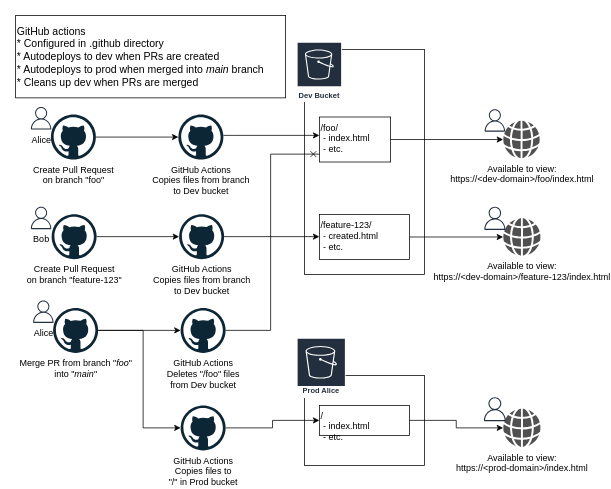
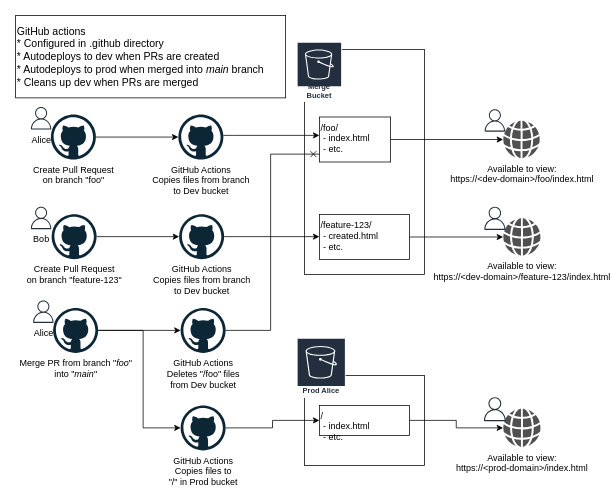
  <mxCell id="0" />
  <mxCell id="1" parent="0" />
  <mxCell id="2" value="" style="rounded=0;whiteSpace=wrap;html=1;" vertex="1" parent="1"><mxGeometry x="405" y="65.5" width="160" height="300" as="geometry" /></mxCell>
- <mxCell id="3" value="Dev Bucket" style="outlineConnect=0;fontColor=#232F3E;gradientColor=none;strokeColor=#ffffff;fillColor=#232F3E;dashed=0;verticalLabelPosition=middle;verticalAlign=bottom;align=center;html=1;whiteSpace=wrap;fontSize=10;fontStyle=1;spacing=3;shape=mxgraph.aws4.productIcon;prIcon=mxgraph.aws4.s3;" vertex="1" parent="1"><mxGeometry x="395" y="55.5" width="60" height="80" as="geometry" /></mxCell>
+ <mxCell id="3" value="Merge Bucket" style="outlineConnect=0;fontColor=#232F3E;gradientColor=none;strokeColor=#ffffff;fillColor=#232F3E;dashed=0;verticalLabelPosition=middle;verticalAlign=bottom;align=center;html=1;whiteSpace=wrap;fontSize=10;fontStyle=1;spacing=3;shape=mxgraph.aws4.productIcon;prIcon=mxgraph.aws4.s3;" vertex="1" parent="1"><mxGeometry x="395" y="55.5" width="60" height="80" as="geometry" /></mxCell>
  <mxCell id="4" style="edgeStyle=orthogonalEdgeStyle;rounded=0;orthogonalLoop=1;jettySize=auto;html=1;" edge="1" parent="1" source="5" target="8"><mxGeometry relative="1" as="geometry" /></mxCell>
  <mxCell id="5" value="Create Pull Request&lt;br&gt;&lt;div&gt;on branch &quot;foo&quot;&lt;/div&gt;" style="dashed=0;outlineConnect=0;html=1;align=center;labelPosition=center;verticalLabelPosition=bottom;verticalAlign=top;shape=mxgraph.weblogos.github" vertex="1" parent="1"><mxGeometry x="67" y="152.25" width="60" height="60" as="geometry" /></mxCell>
  <mxCell id="6" value="Alice" style="outlineConnect=0;gradientColor=none;fillColor=#232F3E;strokeColor=none;dashed=0;verticalLabelPosition=bottom;verticalAlign=top;align=center;html=1;fontSize=12;fontStyle=0;aspect=fixed;shape=mxgraph.aws4.user;" vertex="1" parent="1"><mxGeometry x="39" y="142.25" width="30" height="30" as="geometry" /></mxCell>
  <mxCell id="7" style="edgeStyle=orthogonalEdgeStyle;rounded=0;orthogonalLoop=1;jettySize=auto;html=1;" edge="1" parent="1" source="8" target="10"><mxGeometry relative="1" as="geometry"><Array as="points"><mxPoint x="310" y="180" /><mxPoint x="310" y="180" /></Array></mxGeometry></mxCell>
  <mxCell id="8" value="GitHub Actions&lt;br&gt;Copies files from branch&lt;br&gt; to Dev bucket" style="dashed=0;outlineConnect=0;html=1;align=center;labelPosition=center;verticalLabelPosition=bottom;verticalAlign=top;shape=mxgraph.weblogos.github" vertex="1" parent="1"><mxGeometry x="237" y="152.25" width="60" height="60" as="geometry" /></mxCell>
  <mxCell id="9" style="edgeStyle=orthogonalEdgeStyle;rounded=0;orthogonalLoop=1;jettySize=auto;html=1;fontColor=#000000;" edge="1" parent="1" source="10" target="28"><mxGeometry relative="1" as="geometry" /></mxCell>
  <mxCell id="10" value="/foo/&lt;br&gt;&amp;nbsp;- index.html&lt;br&gt;&amp;nbsp;- etc." style="rounded=0;whiteSpace=wrap;html=1;verticalAlign=top;align=left;" vertex="1" parent="1"><mxGeometry x="425" y="155.5" width="95" height="60" as="geometry" /></mxCell>
  <mxCell id="11" style="edgeStyle=orthogonalEdgeStyle;rounded=0;orthogonalLoop=1;jettySize=auto;html=1;" edge="1" parent="1" source="12" target="15"><mxGeometry relative="1" as="geometry" /></mxCell>
  <mxCell id="12" value="Create Pull Request&lt;br&gt;&lt;div&gt;on branch &quot;feature-123&quot;&lt;/div&gt;" style="dashed=0;outlineConnect=0;html=1;align=center;labelPosition=center;verticalLabelPosition=bottom;verticalAlign=top;shape=mxgraph.weblogos.github" vertex="1" parent="1"><mxGeometry x="68" y="285" width="60" height="60" as="geometry" /></mxCell>
  <mxCell id="13" value="Bob" style="outlineConnect=0;gradientColor=none;fillColor=#232F3E;strokeColor=none;dashed=0;verticalLabelPosition=bottom;verticalAlign=top;align=center;html=1;fontSize=12;fontStyle=0;aspect=fixed;shape=mxgraph.aws4.user;" vertex="1" parent="1"><mxGeometry x="39" y="275" width="30" height="30" as="geometry" /></mxCell>
  <mxCell id="14" style="edgeStyle=orthogonalEdgeStyle;rounded=0;orthogonalLoop=1;jettySize=auto;html=1;" edge="1" parent="1" source="15" target="17"><mxGeometry relative="1" as="geometry"><Array as="points"><mxPoint x="390" y="315" /><mxPoint x="390" y="315" /></Array></mxGeometry></mxCell>
  <mxCell id="15" value="GitHub Actions&lt;br&gt;Copies files from branch&lt;br&gt; to Dev bucket" style="dashed=0;outlineConnect=0;html=1;align=center;labelPosition=center;verticalLabelPosition=bottom;verticalAlign=top;shape=mxgraph.weblogos.github" vertex="1" parent="1"><mxGeometry x="238" y="285" width="60" height="60" as="geometry" /></mxCell>
  <mxCell id="16" style="edgeStyle=orthogonalEdgeStyle;rounded=0;orthogonalLoop=1;jettySize=auto;html=1;fontColor=#000000;" edge="1" parent="1" source="17" target="18"><mxGeometry relative="1" as="geometry" /></mxCell>
  <mxCell id="17" value="/feature-123/&lt;br&gt;&amp;nbsp;- created.html&lt;br&gt;&amp;nbsp;- etc." style="rounded=0;whiteSpace=wrap;html=1;verticalAlign=top;align=left;" vertex="1" parent="1"><mxGeometry x="425" y="285.5" width="120" height="60" as="geometry" /></mxCell>
  <mxCell id="18" value="Available to view:&lt;br&gt;https://&amp;lt;dev-domain&amp;gt;/feature-123/index.html" style="pointerEvents=1;shadow=0;dashed=0;html=1;strokeColor=none;fillColor=#505050;labelPosition=center;verticalLabelPosition=bottom;verticalAlign=top;outlineConnect=0;align=center;shape=mxgraph.office.concepts.globe_internet;fontColor=#000000;" vertex="1" parent="1"><mxGeometry x="670" y="290.5" width="50" height="50" as="geometry" /></mxCell>
  <mxCell id="19" value="" style="outlineConnect=0;gradientColor=none;fillColor=#232F3E;strokeColor=none;dashed=0;verticalLabelPosition=bottom;verticalAlign=top;align=center;html=1;fontSize=12;fontStyle=0;aspect=fixed;shape=mxgraph.aws4.user;" vertex="1" parent="1"><mxGeometry x="644" y="275" width="30" height="31" as="geometry" /></mxCell>
  <mxCell id="20" style="edgeStyle=orthogonalEdgeStyle;rounded=0;orthogonalLoop=1;jettySize=auto;html=1;" edge="1" parent="1" source="22" target="25"><mxGeometry relative="1" as="geometry" /></mxCell>
  <mxCell id="21" style="edgeStyle=orthogonalEdgeStyle;rounded=0;orthogonalLoop=1;jettySize=auto;html=1;endArrow=classic;endFill=1;fontColor=#000000;" edge="1" parent="1" source="22" target="35"><mxGeometry relative="1" as="geometry"><Array as="points"><mxPoint x="190" y="440" /><mxPoint x="190" y="570" /></Array></mxGeometry></mxCell>
  <mxCell id="22" value="&lt;div&gt;Merge PR from branch &quot;&lt;i&gt;foo&lt;/i&gt;&quot;&lt;/div&gt;&lt;div&gt;into &quot;&lt;i&gt;main&lt;/i&gt;&quot;&lt;br&gt;&lt;/div&gt;" style="dashed=0;outlineConnect=0;html=1;align=center;labelPosition=center;verticalLabelPosition=bottom;verticalAlign=top;shape=mxgraph.weblogos.github" vertex="1" parent="1"><mxGeometry x="70" y="410" width="60" height="60" as="geometry" /></mxCell>
  <mxCell id="23" value="Alice" style="outlineConnect=0;gradientColor=none;fillColor=#232F3E;strokeColor=none;dashed=0;verticalLabelPosition=bottom;verticalAlign=top;align=center;html=1;fontSize=12;fontStyle=0;aspect=fixed;shape=mxgraph.aws4.user;" vertex="1" parent="1"><mxGeometry x="42" y="400" width="30" height="30" as="geometry" /></mxCell>
  <mxCell id="24" style="edgeStyle=orthogonalEdgeStyle;rounded=0;orthogonalLoop=1;jettySize=auto;html=1;fontColor=#000000;endArrow=cross;endFill=0;" edge="1" parent="1" source="25" target="10"><mxGeometry relative="1" as="geometry"><Array as="points"><mxPoint x="360" y="440" /><mxPoint x="360" y="205" /></Array></mxGeometry></mxCell>
  <mxCell id="25" value="GitHub Actions&lt;br&gt;&lt;div&gt;Deletes &quot;/foo&quot; files&lt;/div&gt;&lt;div&gt;from Dev bucket&lt;/div&gt;" style="dashed=0;outlineConnect=0;html=1;align=center;labelPosition=center;verticalLabelPosition=bottom;verticalAlign=top;shape=mxgraph.weblogos.github" vertex="1" parent="1"><mxGeometry x="240" y="410" width="60" height="60" as="geometry" /></mxCell>
  <mxCell id="26" value="GitHub actions&lt;br style=&quot;font-size: 14px;&quot;&gt;&lt;div style=&quot;font-size: 14px;&quot;&gt;* Configured in .github directory&lt;/div&gt;&lt;div style=&quot;font-size: 14px;&quot;&gt;* Autodeploys to dev when PRs are created&lt;/div&gt;&lt;div style=&quot;font-size: 14px;&quot;&gt;* Autodeploys to prod when merged into &lt;i style=&quot;font-size: 14px;&quot;&gt;main&lt;/i&gt; branch&lt;br style=&quot;font-size: 14px;&quot;&gt;* Cleans up dev when PRs are merged&lt;br style=&quot;font-size: 14px;&quot;&gt;&lt;/div&gt;" style="rounded=0;whiteSpace=wrap;html=1;fontColor=#000000;align=left;fontSize=14;" vertex="1" parent="1"><mxGeometry x="20" y="20" width="360" height="110" as="geometry" /></mxCell>
  <mxCell id="27" value="" style="group" vertex="1" connectable="0" parent="1"><mxGeometry x="644" y="145" width="75" height="64.5" as="geometry" /></mxCell>
  <mxCell id="28" value="Available to view:&lt;br&gt;https://&amp;lt;dev-domain&amp;gt;/foo/index.html" style="pointerEvents=1;shadow=0;dashed=0;html=1;strokeColor=none;fillColor=#505050;labelPosition=center;verticalLabelPosition=bottom;verticalAlign=top;outlineConnect=0;align=center;shape=mxgraph.office.concepts.globe_internet;fontColor=#000000;" vertex="1" parent="27"><mxGeometry x="26" y="15.5" width="49" height="50" as="geometry" /></mxCell>
  <mxCell id="29" value="" style="outlineConnect=0;gradientColor=none;fillColor=#232F3E;strokeColor=none;dashed=0;verticalLabelPosition=bottom;verticalAlign=top;align=center;html=1;fontSize=12;fontStyle=0;aspect=fixed;shape=mxgraph.aws4.user;" vertex="1" parent="27"><mxGeometry width="30" height="30" as="geometry" /></mxCell>
  <mxCell id="30" value="" style="rounded=0;whiteSpace=wrap;html=1;" vertex="1" parent="1"><mxGeometry x="405" y="500" width="160" height="120" as="geometry" /></mxCell>
  <mxCell id="31" value="Prod Alice" style="outlineConnect=0;fontColor=#232F3E;gradientColor=none;strokeColor=#ffffff;fillColor=#232F3E;dashed=0;verticalLabelPosition=middle;verticalAlign=bottom;align=center;html=1;whiteSpace=wrap;fontSize=10;fontStyle=1;spacing=3;shape=mxgraph.aws4.productIcon;prIcon=mxgraph.aws4.s3;" vertex="1" parent="1"><mxGeometry x="395" y="450" width="65" height="80" as="geometry" /></mxCell>
  <mxCell id="32" style="edgeStyle=orthogonalEdgeStyle;rounded=0;orthogonalLoop=1;jettySize=auto;html=1;exitX=1;exitY=0.5;exitDx=0;exitDy=0;endArrow=classic;endFill=1;fontColor=#000000;" edge="1" parent="1" source="33" target="36"><mxGeometry relative="1" as="geometry" /></mxCell>
  <mxCell id="33" value="/&lt;br&gt;&amp;nbsp;- index.html&lt;br&gt;&amp;nbsp;- etc." style="rounded=0;whiteSpace=wrap;html=1;verticalAlign=top;align=left;" vertex="1" parent="1"><mxGeometry x="425" y="540" width="120" height="40" as="geometry" /></mxCell>
  <mxCell id="34" style="edgeStyle=orthogonalEdgeStyle;rounded=0;orthogonalLoop=1;jettySize=auto;html=1;endArrow=classic;endFill=1;fontColor=#000000;" edge="1" parent="1" source="35" target="33"><mxGeometry relative="1" as="geometry" /></mxCell>
  <mxCell id="35" value="GitHub Actions&lt;br&gt;Copies files to&lt;br&gt;&quot;/&quot; in Prod bucket" style="dashed=0;outlineConnect=0;html=1;align=center;labelPosition=center;verticalLabelPosition=bottom;verticalAlign=top;shape=mxgraph.weblogos.github" vertex="1" parent="1"><mxGeometry x="240" y="540" width="60" height="60" as="geometry" /></mxCell>
  <mxCell id="36" value="Available to view:&lt;br&gt;https://&amp;lt;prod-domain&amp;gt;/index.html" style="pointerEvents=1;shadow=0;dashed=0;html=1;strokeColor=none;fillColor=#505050;labelPosition=center;verticalLabelPosition=bottom;verticalAlign=top;outlineConnect=0;align=center;shape=mxgraph.office.concepts.globe_internet;fontColor=#000000;" vertex="1" parent="1"><mxGeometry x="670" y="544.5" width="50" height="51" as="geometry" /></mxCell>
  <mxCell id="37" value="" style="outlineConnect=0;gradientColor=none;fillColor=#232F3E;strokeColor=none;dashed=0;verticalLabelPosition=bottom;verticalAlign=top;align=center;html=1;fontSize=12;fontStyle=0;aspect=fixed;shape=mxgraph.aws4.user;" vertex="1" parent="1"><mxGeometry x="644" y="529" width="30" height="32" as="geometry" /></mxCell>
